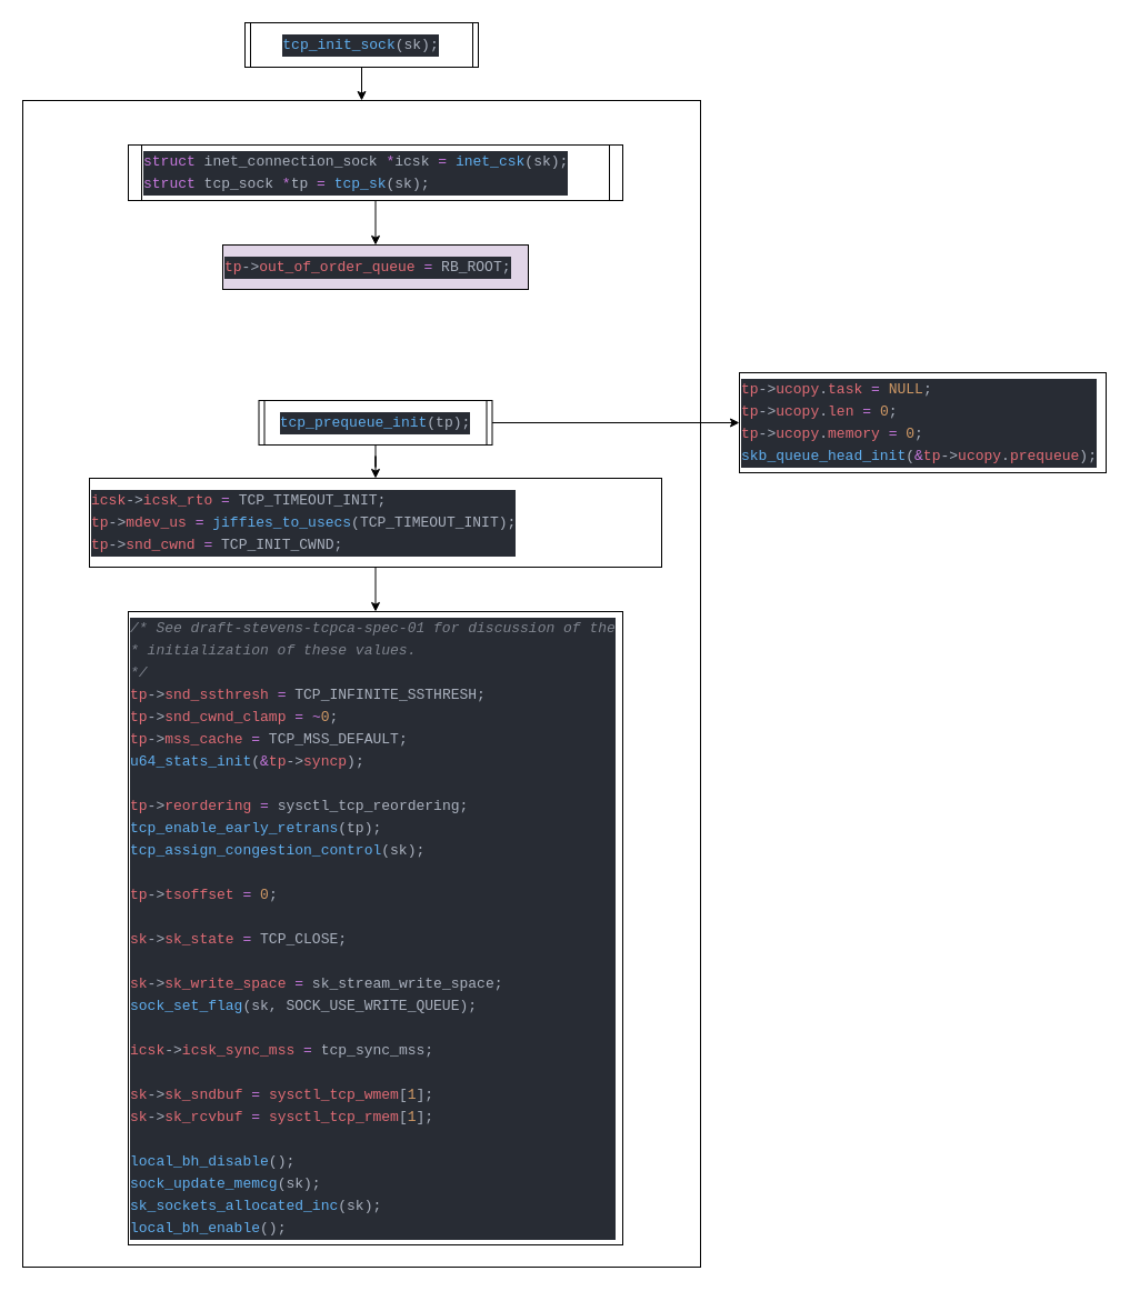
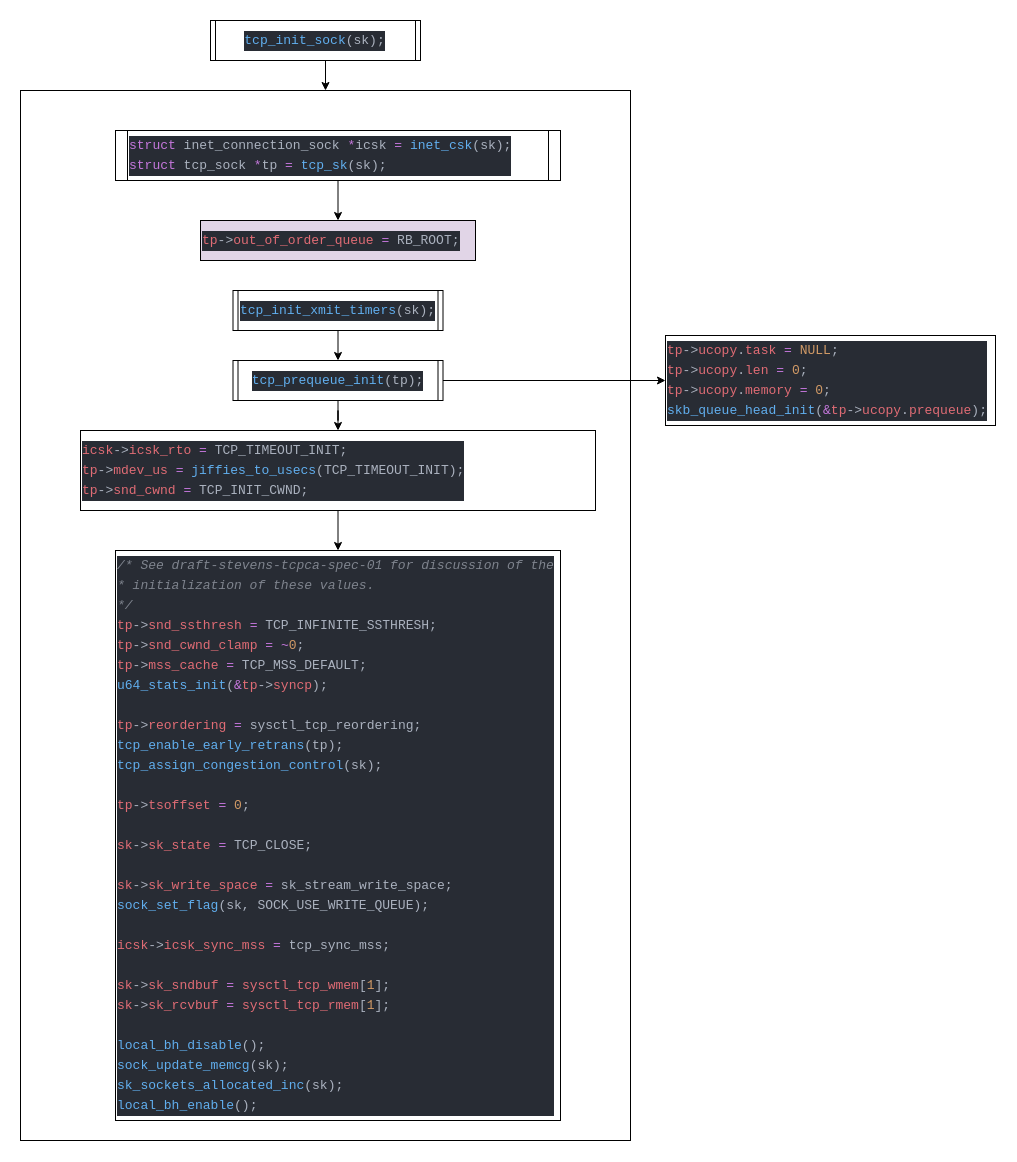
  <mxCell id="0" />
  <mxCell id="1" parent="0" />
  <mxCell id="2" value="&lt;div style=&quot;color: rgb(171 , 178 , 191) ; background-color: rgb(40 , 44 , 52) ; font-family: &amp;#34;monaco&amp;#34; , &amp;#34;menlo&amp;#34; , &amp;#34;monaco&amp;#34; , &amp;#34;courier new&amp;#34; , monospace ; font-size: 13px ; line-height: 20px&quot;&gt;&lt;div style=&quot;font-family: &amp;#34;monaco&amp;#34; , &amp;#34;menlo&amp;#34; , &amp;#34;monaco&amp;#34; , &amp;#34;courier new&amp;#34; , monospace ; line-height: 20px&quot;&gt;&lt;br&gt;&lt;/div&gt;&lt;/div&gt;" style="align=left;rounded=0;whiteSpace=wrap;html=1;" vertex="1" parent="1"><mxGeometry x="20" y="90" width="610" height="1050" as="geometry" /></mxCell>
  <mxCell id="3" style="edgeStyle=orthogonalEdgeStyle;rounded=0;orthogonalLoop=1;jettySize=auto;html=1;exitX=0.5;exitY=1;exitDx=0;exitDy=0;entryX=0.5;entryY=0;entryDx=0;entryDy=0;" edge="1" parent="1" source="4" target="2"><mxGeometry relative="1" as="geometry" /></mxCell>
- <mxCell id="4" value="&lt;div style=&quot;color: rgb(171 , 178 , 191) ; background-color: rgb(40 , 44 , 52) ; font-family: &amp;#34;monaco&amp;#34; , &amp;#34;menlo&amp;#34; , &amp;#34;monaco&amp;#34; , &amp;#34;courier new&amp;#34; , monospace ; font-size: 13px ; line-height: 20px&quot;&gt;&lt;div style=&quot;font-family: &amp;#34;monaco&amp;#34; , &amp;#34;menlo&amp;#34; , &amp;#34;monaco&amp;#34; , &amp;#34;courier new&amp;#34; , monospace ; line-height: 20px&quot;&gt;&lt;span style=&quot;color: #61afef&quot;&gt;tcp_init_sock&lt;/span&gt;(sk);&lt;/div&gt;&lt;/div&gt;" style="shape=process;whiteSpace=wrap;html=1;backgroundOutline=1;size=0.026;" vertex="1" parent="1"><mxGeometry x="220" y="20" width="210" height="40" as="geometry" /></mxCell>
+ <mxCell id="4" value="&lt;div style=&quot;color: rgb(171 , 178 , 191) ; background-color: rgb(40 , 44 , 52) ; font-family: &amp;#34;monaco&amp;#34; , &amp;#34;menlo&amp;#34; , &amp;#34;monaco&amp;#34; , &amp;#34;courier new&amp;#34; , monospace ; font-size: 13px ; line-height: 20px&quot;&gt;&lt;div style=&quot;font-family: &amp;#34;monaco&amp;#34; , &amp;#34;menlo&amp;#34; , &amp;#34;monaco&amp;#34; , &amp;#34;courier new&amp;#34; , monospace ; line-height: 20px&quot;&gt;&lt;span style=&quot;color: #61afef&quot;&gt;tcp_init_sock&lt;/span&gt;(sk);&lt;/div&gt;&lt;/div&gt;" style="shape=process;whiteSpace=wrap;html=1;backgroundOutline=1;size=0.026;" vertex="1" parent="1"><mxGeometry x="210" y="20" width="210" height="40" as="geometry" /></mxCell>
  <mxCell id="5" style="edgeStyle=orthogonalEdgeStyle;rounded=0;orthogonalLoop=1;jettySize=auto;html=1;exitX=0.5;exitY=1;exitDx=0;exitDy=0;" edge="1" parent="1" source="6" target="7"><mxGeometry relative="1" as="geometry" /></mxCell>
  <mxCell id="6" value="&lt;div style=&quot;color: rgb(171 , 178 , 191) ; background-color: rgb(40 , 44 , 52) ; font-family: &amp;#34;monaco&amp;#34; , &amp;#34;menlo&amp;#34; , &amp;#34;monaco&amp;#34; , &amp;#34;courier new&amp;#34; , monospace ; font-size: 13px ; line-height: 20px&quot;&gt;&lt;div style=&quot;font-family: &amp;#34;monaco&amp;#34; , &amp;#34;menlo&amp;#34; , &amp;#34;monaco&amp;#34; , &amp;#34;courier new&amp;#34; , monospace ; line-height: 20px&quot;&gt;&lt;div style=&quot;font-family: &amp;#34;monaco&amp;#34; , &amp;#34;menlo&amp;#34; , &amp;#34;monaco&amp;#34; , &amp;#34;courier new&amp;#34; , monospace ; line-height: 20px&quot;&gt;&lt;div&gt;&lt;span style=&quot;color: #c678dd&quot;&gt;struct&lt;/span&gt; inet_connection_sock &lt;span style=&quot;color: #c678dd&quot;&gt;*&lt;/span&gt;icsk &lt;span style=&quot;color: #c678dd&quot;&gt;=&lt;/span&gt; &lt;span style=&quot;color: #61afef&quot;&gt;inet_csk&lt;/span&gt;(sk);&lt;/div&gt;&lt;div&gt;    &lt;span style=&quot;color: #c678dd&quot;&gt;struct&lt;/span&gt; tcp_sock &lt;span style=&quot;color: #c678dd&quot;&gt;*&lt;/span&gt;tp &lt;span style=&quot;color: #c678dd&quot;&gt;=&lt;/span&gt; &lt;span style=&quot;color: #61afef&quot;&gt;tcp_sk&lt;/span&gt;(sk);&lt;/div&gt;&lt;/div&gt;&lt;/div&gt;&lt;/div&gt;" style="align=left;shape=process;whiteSpace=wrap;html=1;backgroundOutline=1;size=0.026;" vertex="1" parent="1"><mxGeometry x="115" y="130" width="445" height="50" as="geometry" /></mxCell>
  <mxCell id="7" value="&lt;div style=&quot;color: rgb(171 , 178 , 191) ; background-color: rgb(40 , 44 , 52) ; font-family: &amp;#34;monaco&amp;#34; , &amp;#34;menlo&amp;#34; , &amp;#34;monaco&amp;#34; , &amp;#34;courier new&amp;#34; , monospace ; font-size: 13px ; line-height: 20px&quot;&gt;&lt;span style=&quot;color: #e06c75&quot;&gt;tp&lt;/span&gt;-&amp;gt;&lt;span style=&quot;color: #e06c75&quot;&gt;out_of_order_queue&lt;/span&gt; &lt;span style=&quot;color: #c678dd&quot;&gt;=&lt;/span&gt; RB_ROOT;&lt;/div&gt;" style="align=left;rounded=0;whiteSpace=wrap;html=1;fillColor=#e1d5e7;" vertex="1" parent="1"><mxGeometry x="200" y="220" width="275" height="40" as="geometry" /></mxCell>
+ <mxCell id="8" style="edgeStyle=orthogonalEdgeStyle;rounded=0;orthogonalLoop=1;jettySize=auto;html=1;exitX=0.5;exitY=1;exitDx=0;exitDy=0;entryX=0.5;entryY=0;entryDx=0;entryDy=0;" edge="1" parent="1" source="9" target="12"><mxGeometry relative="1" as="geometry" /></mxCell>
+ <mxCell id="9" value="&lt;div style=&quot;color: rgb(171 , 178 , 191) ; background-color: rgb(40 , 44 , 52) ; font-family: &amp;#34;monaco&amp;#34; , &amp;#34;menlo&amp;#34; , &amp;#34;monaco&amp;#34; , &amp;#34;courier new&amp;#34; , monospace ; font-size: 13px ; line-height: 20px&quot;&gt;&lt;div style=&quot;font-family: &amp;#34;monaco&amp;#34; , &amp;#34;menlo&amp;#34; , &amp;#34;monaco&amp;#34; , &amp;#34;courier new&amp;#34; , monospace ; line-height: 20px&quot;&gt;&lt;div style=&quot;font-family: &amp;#34;monaco&amp;#34; , &amp;#34;menlo&amp;#34; , &amp;#34;monaco&amp;#34; , &amp;#34;courier new&amp;#34; , monospace ; line-height: 20px&quot;&gt;&lt;span style=&quot;color: #61afef&quot;&gt;tcp_init_xmit_timers&lt;/span&gt;(sk);&lt;/div&gt;&lt;/div&gt;&lt;/div&gt;" style="shape=process;whiteSpace=wrap;html=1;backgroundOutline=1;size=0.026;" vertex="1" parent="1"><mxGeometry x="232.5" y="290" width="210" height="40" as="geometry" /></mxCell>
  <mxCell id="10" style="edgeStyle=orthogonalEdgeStyle;rounded=0;orthogonalLoop=1;jettySize=auto;html=1;exitX=0.5;exitY=1;exitDx=0;exitDy=0;" edge="1" parent="1" source="12" target="14"><mxGeometry relative="1" as="geometry" /></mxCell>
  <mxCell id="11" style="edgeStyle=orthogonalEdgeStyle;rounded=0;orthogonalLoop=1;jettySize=auto;html=1;exitX=1;exitY=0.5;exitDx=0;exitDy=0;entryX=0;entryY=0.5;entryDx=0;entryDy=0;" edge="1" parent="1" source="12" target="16"><mxGeometry relative="1" as="geometry" /></mxCell>
  <mxCell id="12" value="&lt;div style=&quot;color: rgb(171 , 178 , 191) ; background-color: rgb(40 , 44 , 52) ; font-family: &amp;#34;monaco&amp;#34; , &amp;#34;menlo&amp;#34; , &amp;#34;monaco&amp;#34; , &amp;#34;courier new&amp;#34; , monospace ; font-size: 13px ; line-height: 20px&quot;&gt;&lt;div style=&quot;font-family: &amp;#34;monaco&amp;#34; , &amp;#34;menlo&amp;#34; , &amp;#34;monaco&amp;#34; , &amp;#34;courier new&amp;#34; , monospace ; line-height: 20px&quot;&gt;&lt;div style=&quot;font-family: &amp;#34;monaco&amp;#34; , &amp;#34;menlo&amp;#34; , &amp;#34;monaco&amp;#34; , &amp;#34;courier new&amp;#34; , monospace ; line-height: 20px&quot;&gt;&lt;div style=&quot;font-family: &amp;#34;monaco&amp;#34; , &amp;#34;menlo&amp;#34; , &amp;#34;monaco&amp;#34; , &amp;#34;courier new&amp;#34; , monospace ; line-height: 20px&quot;&gt;&lt;span style=&quot;color: #61afef&quot;&gt;tcp_prequeue_init&lt;/span&gt;(tp);&lt;/div&gt;&lt;/div&gt;&lt;/div&gt;&lt;/div&gt;" style="shape=process;whiteSpace=wrap;html=1;backgroundOutline=1;size=0.026;" vertex="1" parent="1"><mxGeometry x="232.5" y="360" width="210" height="40" as="geometry" /></mxCell>
  <mxCell id="13" style="edgeStyle=orthogonalEdgeStyle;rounded=0;orthogonalLoop=1;jettySize=auto;html=1;exitX=0.5;exitY=1;exitDx=0;exitDy=0;entryX=0.5;entryY=0;entryDx=0;entryDy=0;" edge="1" parent="1" source="14" target="15"><mxGeometry relative="1" as="geometry" /></mxCell>
  <mxCell id="14" value="&lt;div style=&quot;color: rgb(171 , 178 , 191) ; background-color: rgb(40 , 44 , 52) ; font-family: &amp;#34;monaco&amp;#34; , &amp;#34;menlo&amp;#34; , &amp;#34;monaco&amp;#34; , &amp;#34;courier new&amp;#34; , monospace ; font-size: 13px ; line-height: 20px&quot;&gt;&lt;div style=&quot;font-family: &amp;#34;monaco&amp;#34; , &amp;#34;menlo&amp;#34; , &amp;#34;monaco&amp;#34; , &amp;#34;courier new&amp;#34; , monospace ; line-height: 20px&quot;&gt;&lt;div&gt;&lt;span style=&quot;color: #e06c75&quot;&gt;icsk&lt;/span&gt;-&amp;gt;&lt;span style=&quot;color: #e06c75&quot;&gt;icsk_rto&lt;/span&gt; &lt;span style=&quot;color: #c678dd&quot;&gt;=&lt;/span&gt; TCP_TIMEOUT_INIT;&lt;/div&gt;&lt;div&gt;    &lt;span style=&quot;color: #e06c75&quot;&gt;tp&lt;/span&gt;-&amp;gt;&lt;span style=&quot;color: #e06c75&quot;&gt;mdev_us&lt;/span&gt; &lt;span style=&quot;color: #c678dd&quot;&gt;=&lt;/span&gt; &lt;span style=&quot;color: #61afef&quot;&gt;jiffies_to_usecs&lt;/span&gt;(TCP_TIMEOUT_INIT);&lt;/div&gt;&lt;div&gt;    &lt;span style=&quot;color: #e06c75&quot;&gt;tp&lt;/span&gt;-&amp;gt;&lt;span style=&quot;color: #e06c75&quot;&gt;snd_cwnd&lt;/span&gt; &lt;span style=&quot;color: #c678dd&quot;&gt;=&lt;/span&gt; TCP_INIT_CWND;&lt;/div&gt;&lt;/div&gt;&lt;/div&gt;" style="align=left;rounded=0;whiteSpace=wrap;html=1;" vertex="1" parent="1"><mxGeometry x="80" y="430" width="515" height="80" as="geometry" /></mxCell>
  <mxCell id="15" value="&lt;div style=&quot;color: rgb(171 , 178 , 191) ; background-color: rgb(40 , 44 , 52) ; font-family: &amp;#34;monaco&amp;#34; , &amp;#34;menlo&amp;#34; , &amp;#34;monaco&amp;#34; , &amp;#34;courier new&amp;#34; , monospace ; font-size: 13px ; line-height: 20px&quot;&gt;&lt;div style=&quot;font-family: &amp;#34;monaco&amp;#34; , &amp;#34;menlo&amp;#34; , &amp;#34;monaco&amp;#34; , &amp;#34;courier new&amp;#34; , monospace ; line-height: 20px&quot;&gt;&lt;div style=&quot;font-family: &amp;#34;monaco&amp;#34; , &amp;#34;menlo&amp;#34; , &amp;#34;monaco&amp;#34; , &amp;#34;courier new&amp;#34; , monospace ; line-height: 20px&quot;&gt;&lt;div&gt;&lt;span style=&quot;color: #7f848e ; font-style: italic&quot;&gt;/* See draft-stevens-tcpca-spec-01 for discussion of the&lt;/span&gt;&lt;/div&gt;&lt;div&gt;&lt;span style=&quot;color: #7f848e ; font-style: italic&quot;&gt;     * initialization of these values.&lt;/span&gt;&lt;/div&gt;&lt;div&gt;&lt;span style=&quot;color: #7f848e ; font-style: italic&quot;&gt;     */&lt;/span&gt;&lt;/div&gt;&lt;div&gt;    &lt;span style=&quot;color: #e06c75&quot;&gt;tp&lt;/span&gt;-&amp;gt;&lt;span style=&quot;color: #e06c75&quot;&gt;snd_ssthresh&lt;/span&gt; &lt;span style=&quot;color: #c678dd&quot;&gt;=&lt;/span&gt; TCP_INFINITE_SSTHRESH;&lt;/div&gt;&lt;div&gt;    &lt;span style=&quot;color: #e06c75&quot;&gt;tp&lt;/span&gt;-&amp;gt;&lt;span style=&quot;color: #e06c75&quot;&gt;snd_cwnd_clamp&lt;/span&gt; &lt;span style=&quot;color: #c678dd&quot;&gt;=&lt;/span&gt; &lt;span style=&quot;color: #c678dd&quot;&gt;~&lt;/span&gt;&lt;span style=&quot;color: #d19a66&quot;&gt;0&lt;/span&gt;;&lt;/div&gt;&lt;div&gt;    &lt;span style=&quot;color: #e06c75&quot;&gt;tp&lt;/span&gt;-&amp;gt;&lt;span style=&quot;color: #e06c75&quot;&gt;mss_cache&lt;/span&gt; &lt;span style=&quot;color: #c678dd&quot;&gt;=&lt;/span&gt; TCP_MSS_DEFAULT;&lt;/div&gt;&lt;div&gt;    &lt;span style=&quot;color: #61afef&quot;&gt;u64_stats_init&lt;/span&gt;(&lt;span style=&quot;color: #c678dd&quot;&gt;&amp;amp;&lt;/span&gt;&lt;span style=&quot;color: #e06c75&quot;&gt;tp&lt;/span&gt;-&amp;gt;&lt;span style=&quot;color: #e06c75&quot;&gt;syncp&lt;/span&gt;);&lt;/div&gt;&lt;br&gt;&lt;div&gt;    &lt;span style=&quot;color: #e06c75&quot;&gt;tp&lt;/span&gt;-&amp;gt;&lt;span style=&quot;color: #e06c75&quot;&gt;reordering&lt;/span&gt; &lt;span style=&quot;color: #c678dd&quot;&gt;=&lt;/span&gt; sysctl_tcp_reordering;&lt;/div&gt;&lt;div&gt;    &lt;span style=&quot;color: #61afef&quot;&gt;tcp_enable_early_retrans&lt;/span&gt;(tp);&lt;/div&gt;&lt;div&gt;    &lt;span style=&quot;color: #61afef&quot;&gt;tcp_assign_congestion_control&lt;/span&gt;(sk);&lt;/div&gt;&lt;br&gt;&lt;div&gt;    &lt;span style=&quot;color: #e06c75&quot;&gt;tp&lt;/span&gt;-&amp;gt;&lt;span style=&quot;color: #e06c75&quot;&gt;tsoffset&lt;/span&gt; &lt;span style=&quot;color: #c678dd&quot;&gt;=&lt;/span&gt; &lt;span style=&quot;color: #d19a66&quot;&gt;0&lt;/span&gt;;&lt;/div&gt;&lt;br&gt;&lt;div&gt;    &lt;span style=&quot;color: #e06c75&quot;&gt;sk&lt;/span&gt;-&amp;gt;&lt;span style=&quot;color: #e06c75&quot;&gt;sk_state&lt;/span&gt; &lt;span style=&quot;color: #c678dd&quot;&gt;=&lt;/span&gt; TCP_CLOSE;&lt;/div&gt;&lt;br&gt;&lt;div&gt;    &lt;span style=&quot;color: #e06c75&quot;&gt;sk&lt;/span&gt;-&amp;gt;&lt;span style=&quot;color: #e06c75&quot;&gt;sk_write_space&lt;/span&gt; &lt;span style=&quot;color: #c678dd&quot;&gt;=&lt;/span&gt; sk_stream_write_space;&lt;/div&gt;&lt;div&gt;    &lt;span style=&quot;color: #61afef&quot;&gt;sock_set_flag&lt;/span&gt;(sk, SOCK_USE_WRITE_QUEUE);&lt;/div&gt;&lt;br&gt;&lt;div&gt;    &lt;span style=&quot;color: #e06c75&quot;&gt;icsk&lt;/span&gt;-&amp;gt;&lt;span style=&quot;color: #e06c75&quot;&gt;icsk_sync_mss&lt;/span&gt; &lt;span style=&quot;color: #c678dd&quot;&gt;=&lt;/span&gt; tcp_sync_mss;&lt;/div&gt;&lt;br&gt;&lt;div&gt;    &lt;span style=&quot;color: #e06c75&quot;&gt;sk&lt;/span&gt;-&amp;gt;&lt;span style=&quot;color: #e06c75&quot;&gt;sk_sndbuf&lt;/span&gt; &lt;span style=&quot;color: #c678dd&quot;&gt;=&lt;/span&gt; &lt;span style=&quot;color: #e06c75&quot;&gt;sysctl_tcp_wmem&lt;/span&gt;[&lt;span style=&quot;color: #d19a66&quot;&gt;1&lt;/span&gt;];&lt;/div&gt;&lt;div&gt;    &lt;span style=&quot;color: #e06c75&quot;&gt;sk&lt;/span&gt;-&amp;gt;&lt;span style=&quot;color: #e06c75&quot;&gt;sk_rcvbuf&lt;/span&gt; &lt;span style=&quot;color: #c678dd&quot;&gt;=&lt;/span&gt; &lt;span style=&quot;color: #e06c75&quot;&gt;sysctl_tcp_rmem&lt;/span&gt;[&lt;span style=&quot;color: #d19a66&quot;&gt;1&lt;/span&gt;];&lt;/div&gt;&lt;div&gt;&lt;br&gt;&lt;/div&gt;&lt;div&gt;&lt;div style=&quot;font-family: &amp;#34;monaco&amp;#34; , &amp;#34;menlo&amp;#34; , &amp;#34;monaco&amp;#34; , &amp;#34;courier new&amp;#34; , monospace ; line-height: 20px&quot;&gt;&lt;div&gt;    &lt;span style=&quot;color: #61afef&quot;&gt;local_bh_disable&lt;/span&gt;();&lt;/div&gt;&lt;div&gt;    &lt;span style=&quot;color: #61afef&quot;&gt;sock_update_memcg&lt;/span&gt;(sk);&lt;/div&gt;&lt;div&gt;    &lt;span style=&quot;color: #61afef&quot;&gt;sk_sockets_allocated_inc&lt;/span&gt;(sk);&lt;/div&gt;&lt;div&gt;    &lt;span style=&quot;color: #61afef&quot;&gt;local_bh_enable&lt;/span&gt;();&lt;/div&gt;&lt;/div&gt;&lt;/div&gt;&lt;/div&gt;&lt;/div&gt;&lt;/div&gt;" style="align=left;rounded=0;whiteSpace=wrap;html=1;" vertex="1" parent="1"><mxGeometry x="115" y="550" width="445" height="570" as="geometry" /></mxCell>
  <mxCell id="16" value="&lt;div style=&quot;color: rgb(171 , 178 , 191) ; background-color: rgb(40 , 44 , 52) ; font-family: &amp;#34;monaco&amp;#34; , &amp;#34;menlo&amp;#34; , &amp;#34;monaco&amp;#34; , &amp;#34;courier new&amp;#34; , monospace ; font-size: 13px ; line-height: 20px&quot;&gt;&lt;div style=&quot;font-family: &amp;#34;monaco&amp;#34; , &amp;#34;menlo&amp;#34; , &amp;#34;monaco&amp;#34; , &amp;#34;courier new&amp;#34; , monospace ; line-height: 20px&quot;&gt;&lt;div style=&quot;font-family: &amp;#34;monaco&amp;#34; , &amp;#34;menlo&amp;#34; , &amp;#34;monaco&amp;#34; , &amp;#34;courier new&amp;#34; , monospace ; line-height: 20px&quot;&gt;&lt;div&gt;&lt;span style=&quot;color: #e06c75&quot;&gt;tp&lt;/span&gt;-&amp;gt;&lt;span style=&quot;color: #e06c75&quot;&gt;ucopy&lt;/span&gt;.&lt;span style=&quot;color: #e06c75&quot;&gt;task&lt;/span&gt; &lt;span style=&quot;color: #c678dd&quot;&gt;=&lt;/span&gt; &lt;span style=&quot;color: #d19a66&quot;&gt;NULL&lt;/span&gt;;&lt;/div&gt;&lt;div&gt;    &lt;span style=&quot;color: #e06c75&quot;&gt;tp&lt;/span&gt;-&amp;gt;&lt;span style=&quot;color: #e06c75&quot;&gt;ucopy&lt;/span&gt;.&lt;span style=&quot;color: #e06c75&quot;&gt;len&lt;/span&gt; &lt;span style=&quot;color: #c678dd&quot;&gt;=&lt;/span&gt; &lt;span style=&quot;color: #d19a66&quot;&gt;0&lt;/span&gt;;&lt;/div&gt;&lt;div&gt;    &lt;span style=&quot;color: #e06c75&quot;&gt;tp&lt;/span&gt;-&amp;gt;&lt;span style=&quot;color: #e06c75&quot;&gt;ucopy&lt;/span&gt;.&lt;span style=&quot;color: #e06c75&quot;&gt;memory&lt;/span&gt; &lt;span style=&quot;color: #c678dd&quot;&gt;=&lt;/span&gt; &lt;span style=&quot;color: #d19a66&quot;&gt;0&lt;/span&gt;;&lt;/div&gt;&lt;div&gt;    &lt;span style=&quot;color: #61afef&quot;&gt;skb_queue_head_init&lt;/span&gt;(&lt;span style=&quot;color: #c678dd&quot;&gt;&amp;amp;&lt;/span&gt;&lt;span style=&quot;color: #e06c75&quot;&gt;tp&lt;/span&gt;-&amp;gt;&lt;span style=&quot;color: #e06c75&quot;&gt;ucopy&lt;/span&gt;.&lt;span style=&quot;color: #e06c75&quot;&gt;prequeue&lt;/span&gt;);&lt;/div&gt;&lt;/div&gt;&lt;/div&gt;&lt;/div&gt;" style="align=left;rounded=0;whiteSpace=wrap;html=1;" vertex="1" parent="1"><mxGeometry x="665" y="335" width="330" height="90" as="geometry" /></mxCell>
